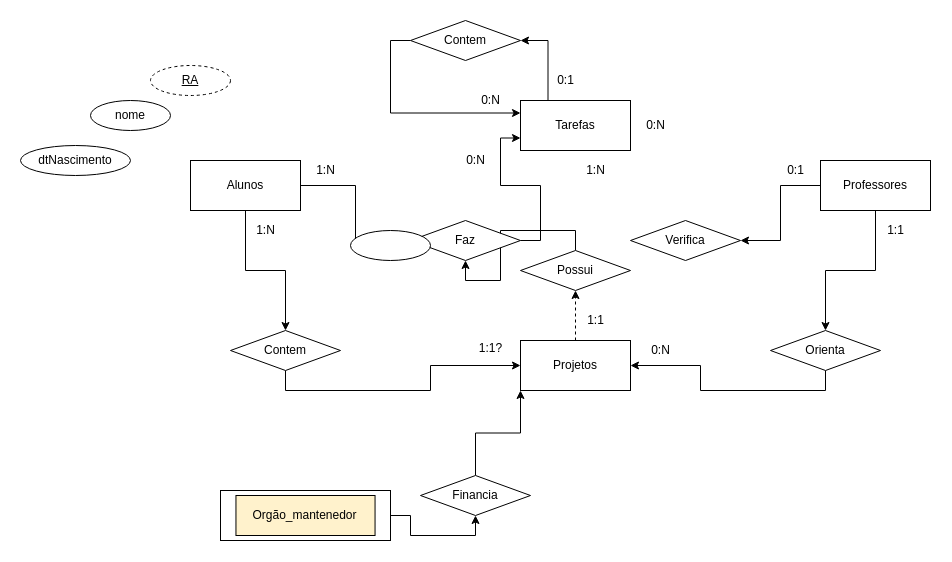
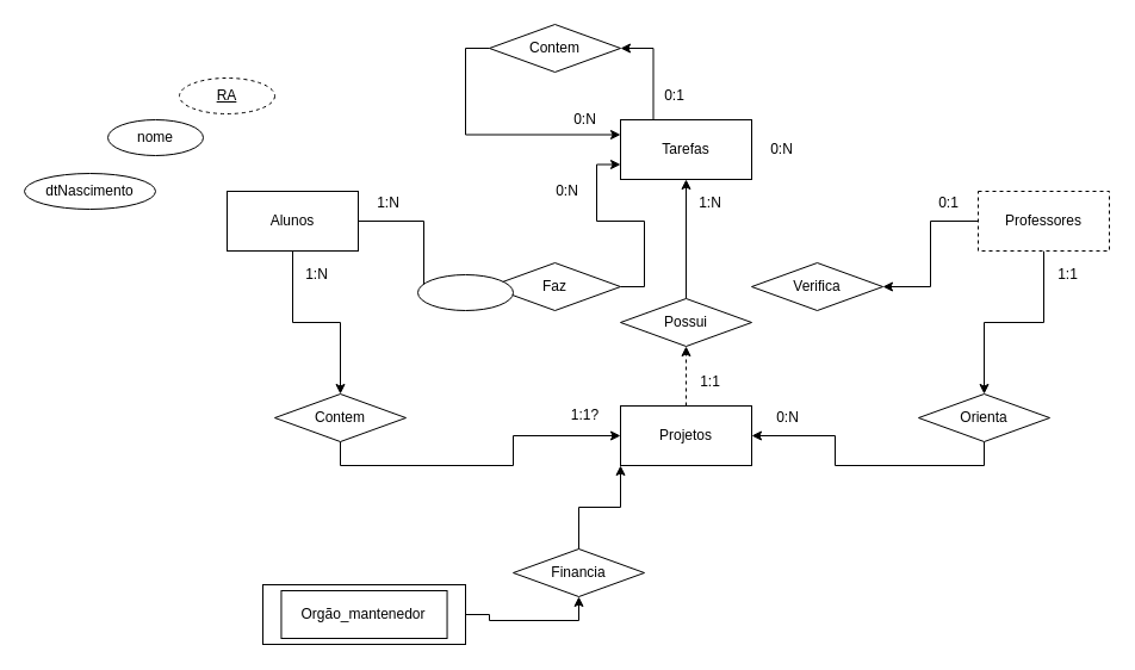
  <mxCell id="0" />
  <mxCell id="1" parent="0" />
  <mxCell id="2" style="edgeStyle=orthogonalEdgeStyle;rounded=0;orthogonalLoop=1;jettySize=auto;html=1;exitX=0.5;exitY=0;exitDx=0;exitDy=0;entryX=0.5;entryY=1;entryDx=0;entryDy=0;dashed=1;" parent="1" source="3" target="17" edge="1"><mxGeometry relative="1" as="geometry" /></mxCell>
  <mxCell id="3" value="Projetos" style="rounded=0;whiteSpace=wrap;html=1;" parent="1" vertex="1"><mxGeometry x="520" y="340" width="110" height="50" as="geometry" /></mxCell>
  <mxCell id="4" style="edgeStyle=orthogonalEdgeStyle;rounded=0;orthogonalLoop=1;jettySize=auto;html=1;exitX=0.5;exitY=1;exitDx=0;exitDy=0;entryX=0.5;entryY=0;entryDx=0;entryDy=0;" parent="1" source="6" target="15" edge="1"><mxGeometry relative="1" as="geometry"><mxPoint x="345" y="230" as="targetPoint" /></mxGeometry></mxCell>
  <mxCell id="5" style="edgeStyle=orthogonalEdgeStyle;rounded=0;orthogonalLoop=1;jettySize=auto;html=1;exitX=1;exitY=0.5;exitDx=0;exitDy=0;entryX=0;entryY=0.5;entryDx=0;entryDy=0;" parent="1" source="6" target="21" edge="1"><mxGeometry relative="1" as="geometry" /></mxCell>
  <mxCell id="6" value="Alunos" style="rounded=0;whiteSpace=wrap;html=1;" parent="1" vertex="1"><mxGeometry x="190" y="160" width="110" height="50" as="geometry" /></mxCell>
  <mxCell id="7" style="edgeStyle=orthogonalEdgeStyle;rounded=0;orthogonalLoop=1;jettySize=auto;html=1;exitX=0.5;exitY=1;exitDx=0;exitDy=0;entryX=0.5;entryY=0;entryDx=0;entryDy=0;" parent="1" source="9" target="13" edge="1"><mxGeometry relative="1" as="geometry"><mxPoint x="885" y="220" as="sourcePoint" /></mxGeometry></mxCell>
  <mxCell id="8" style="edgeStyle=orthogonalEdgeStyle;rounded=0;orthogonalLoop=1;jettySize=auto;html=1;exitX=0;exitY=0.5;exitDx=0;exitDy=0;entryX=1;entryY=0.5;entryDx=0;entryDy=0;" parent="1" source="9" target="22" edge="1"><mxGeometry relative="1" as="geometry" /></mxCell>
- <mxCell id="9" value="Professores" style="rounded=0;whiteSpace=wrap;html=1;" parent="1" vertex="1"><mxGeometry x="820" y="160" width="110" height="50" as="geometry" /></mxCell>
+ <mxCell id="9" value="Professores" style="rounded=0;whiteSpace=wrap;html=1;dashed=1;" parent="1" vertex="1"><mxGeometry x="820" y="160" width="110" height="50" as="geometry" /></mxCell>
  <mxCell id="10" value="" style="group" parent="1" vertex="1" connectable="0"><mxGeometry x="520" y="100" width="110" height="50" as="geometry" /></mxCell>
  <mxCell id="11" value="Tarefas" style="rounded=0;whiteSpace=wrap;html=1;" parent="10" vertex="1"><mxGeometry width="110" height="50" as="geometry" /></mxCell>
  <mxCell id="12" style="edgeStyle=orthogonalEdgeStyle;rounded=0;orthogonalLoop=1;jettySize=auto;html=1;exitX=0.5;exitY=1;exitDx=0;exitDy=0;entryX=1;entryY=0.5;entryDx=0;entryDy=0;" parent="1" source="13" target="3" edge="1"><mxGeometry relative="1" as="geometry" /></mxCell>
  <mxCell id="13" value="Orienta" style="rhombus;whiteSpace=wrap;html=1;" parent="1" vertex="1"><mxGeometry x="770" y="330" width="110" height="40" as="geometry" /></mxCell>
  <mxCell id="14" style="edgeStyle=orthogonalEdgeStyle;rounded=0;orthogonalLoop=1;jettySize=auto;html=1;exitX=0.5;exitY=1;exitDx=0;exitDy=0;entryX=0;entryY=0.5;entryDx=0;entryDy=0;" parent="1" source="15" target="3" edge="1"><mxGeometry relative="1" as="geometry" /></mxCell>
  <mxCell id="15" value="Contem" style="rhombus;whiteSpace=wrap;html=1;" parent="1" vertex="1"><mxGeometry x="230" y="330" width="110" height="40" as="geometry" /></mxCell>
- <mxCell id="16" style="edgeStyle=orthogonalEdgeStyle;rounded=0;orthogonalLoop=1;jettySize=auto;html=1;exitX=0.5;exitY=0;exitDx=0;exitDy=0;" parent="1" source="17" target="21" edge="1"><mxGeometry relative="1" as="geometry"><mxPoint x="575" y="170" as="targetPoint" /></mxGeometry></mxCell>
+ <mxCell id="16" style="edgeStyle=orthogonalEdgeStyle;rounded=0;orthogonalLoop=1;jettySize=auto;html=1;exitX=0.5;exitY=0;exitDx=0;exitDy=0;entryX=0.5;entryY=1;entryDx=0;entryDy=0;" parent="1" source="17" target="11" edge="1"><mxGeometry relative="1" as="geometry"><mxPoint x="575" y="170" as="targetPoint" /></mxGeometry></mxCell>
  <mxCell id="17" value="Possui" style="rhombus;whiteSpace=wrap;html=1;" parent="1" vertex="1"><mxGeometry x="520" y="250" width="110" height="40" as="geometry" /></mxCell>
  <mxCell id="18" style="edgeStyle=orthogonalEdgeStyle;rounded=0;orthogonalLoop=1;jettySize=auto;html=1;exitX=0;exitY=0.5;exitDx=0;exitDy=0;entryX=0;entryY=0.25;entryDx=0;entryDy=0;" parent="1" source="19" target="11" edge="1"><mxGeometry relative="1" as="geometry" /></mxCell>
  <mxCell id="19" value="Contem" style="rhombus;whiteSpace=wrap;html=1;" parent="1" vertex="1"><mxGeometry x="410" y="20" width="110" height="40" as="geometry" /></mxCell>
  <mxCell id="20" style="edgeStyle=orthogonalEdgeStyle;rounded=0;orthogonalLoop=1;jettySize=auto;html=1;exitX=1;exitY=0.5;exitDx=0;exitDy=0;entryX=0;entryY=0.75;entryDx=0;entryDy=0;" parent="1" source="21" target="11" edge="1"><mxGeometry relative="1" as="geometry"><mxPoint x="520" y="160" as="targetPoint" /></mxGeometry></mxCell>
  <mxCell id="21" value="Faz" style="rhombus;whiteSpace=wrap;html=1;" parent="1" vertex="1"><mxGeometry x="410" y="220" width="110" height="40" as="geometry" /></mxCell>
  <mxCell id="22" value="Verifica" style="rhombus;whiteSpace=wrap;html=1;" parent="1" vertex="1"><mxGeometry x="630" y="220" width="110" height="40" as="geometry" /></mxCell>
  <mxCell id="23" value="0:N" style="text;html=1;align=center;verticalAlign=middle;resizable=0;points=[];autosize=1;" parent="1" vertex="1"><mxGeometry x="645" y="340" width="30" height="20" as="geometry" /></mxCell>
  <mxCell id="24" value="1:1" style="text;html=1;align=center;verticalAlign=middle;resizable=0;points=[];autosize=1;" parent="1" vertex="1"><mxGeometry x="880" y="220" width="30" height="20" as="geometry" /></mxCell>
  <mxCell id="25" value="1:N" style="text;html=1;align=center;verticalAlign=middle;resizable=0;points=[];autosize=1;" parent="1" vertex="1"><mxGeometry x="580" y="160" width="30" height="20" as="geometry" /></mxCell>
  <mxCell id="26" value="1:1" style="text;html=1;align=center;verticalAlign=middle;resizable=0;points=[];autosize=1;" parent="1" vertex="1"><mxGeometry x="580" y="310" width="30" height="20" as="geometry" /></mxCell>
  <mxCell id="27" value="0:N" style="text;html=1;align=center;verticalAlign=middle;resizable=0;points=[];autosize=1;" parent="1" vertex="1"><mxGeometry x="640" y="115" width="30" height="20" as="geometry" /></mxCell>
  <mxCell id="28" value="0:1" style="text;html=1;align=center;verticalAlign=middle;resizable=0;points=[];autosize=1;" parent="1" vertex="1"><mxGeometry x="780" y="160" width="30" height="20" as="geometry" /></mxCell>
  <mxCell id="29" value="1:N" style="text;html=1;align=center;verticalAlign=middle;resizable=0;points=[];autosize=1;" parent="1" vertex="1"><mxGeometry x="250" y="220" width="30" height="20" as="geometry" /></mxCell>
  <mxCell id="30" value="1:1?" style="text;html=1;align=center;verticalAlign=middle;resizable=0;points=[];autosize=1;" parent="1" vertex="1"><mxGeometry x="470" y="338" width="40" height="20" as="geometry" /></mxCell>
  <mxCell id="31" value="0:N" style="text;html=1;align=center;verticalAlign=middle;resizable=0;points=[];autosize=1;" parent="1" vertex="1"><mxGeometry x="460" y="150" width="30" height="20" as="geometry" /></mxCell>
  <mxCell id="32" value="1:N" style="text;html=1;align=center;verticalAlign=middle;resizable=0;points=[];autosize=1;" parent="1" vertex="1"><mxGeometry x="310" y="160" width="30" height="20" as="geometry" /></mxCell>
  <mxCell id="33" value="0:N" style="text;html=1;align=center;verticalAlign=middle;resizable=0;points=[];autosize=1;" parent="1" vertex="1"><mxGeometry x="475" y="90" width="30" height="20" as="geometry" /></mxCell>
  <mxCell id="34" value="0:1" style="text;html=1;align=center;verticalAlign=middle;resizable=0;points=[];autosize=1;" parent="1" vertex="1"><mxGeometry x="550" y="70" width="30" height="20" as="geometry" /></mxCell>
  <mxCell id="35" style="edgeStyle=orthogonalEdgeStyle;rounded=0;orthogonalLoop=1;jettySize=auto;html=1;exitX=0.25;exitY=0;exitDx=0;exitDy=0;entryX=1;entryY=0.5;entryDx=0;entryDy=0;" parent="1" source="11" target="19" edge="1"><mxGeometry relative="1" as="geometry" /></mxCell>
  <mxCell id="36" value="&lt;u&gt;RA&lt;/u&gt;" style="ellipse;whiteSpace=wrap;html=1;dashed=1;" vertex="1" parent="1"><mxGeometry x="150" y="65" width="80" height="30" as="geometry" /></mxCell>
  <mxCell id="37" value="" style="group" vertex="1" connectable="0" parent="1"><mxGeometry x="220" y="490" width="170" height="50" as="geometry" /></mxCell>
  <mxCell id="38" value="" style="rounded=0;whiteSpace=wrap;html=1;" vertex="1" parent="37"><mxGeometry width="170" height="50" as="geometry" /></mxCell>
- <mxCell id="39" value="&lt;div style=&quot;text-align: justify&quot;&gt;Orgão_mantenedor&lt;/div&gt;" style="rounded=0;whiteSpace=wrap;html=1;fillColor=#fff2cc;" vertex="1" parent="37"><mxGeometry x="15.455" y="5" width="139.091" height="40" as="geometry" /></mxCell>
+ <mxCell id="39" value="&lt;div style=&quot;text-align: justify&quot;&gt;Orgão_mantenedor&lt;/div&gt;" style="rounded=0;whiteSpace=wrap;html=1;" vertex="1" parent="37"><mxGeometry x="15.455" y="5" width="139.091" height="40" as="geometry" /></mxCell>
  <mxCell id="40" style="edgeStyle=orthogonalEdgeStyle;rounded=0;orthogonalLoop=1;jettySize=auto;html=1;exitX=0.5;exitY=0;exitDx=0;exitDy=0;entryX=0;entryY=1;entryDx=0;entryDy=0;" edge="1" parent="1" source="41" target="3"><mxGeometry relative="1" as="geometry"><mxPoint x="575" y="410" as="targetPoint" /></mxGeometry></mxCell>
- <mxCell id="41" value="Financia" style="rhombus;whiteSpace=wrap;html=1;" vertex="1" parent="1"><mxGeometry x="420" y="475" width="110" height="40" as="geometry" /></mxCell>
+ <mxCell id="41" value="Financia" style="rhombus;whiteSpace=wrap;html=1;" vertex="1" parent="1"><mxGeometry x="430" y="460" width="110" height="40" as="geometry" /></mxCell>
  <mxCell id="42" style="edgeStyle=orthogonalEdgeStyle;rounded=0;orthogonalLoop=1;jettySize=auto;html=1;exitX=1;exitY=0.5;exitDx=0;exitDy=0;entryX=0.5;entryY=1;entryDx=0;entryDy=0;" edge="1" parent="1" source="38" target="41"><mxGeometry relative="1" as="geometry" /></mxCell>
  <mxCell id="43" value="" style="ellipse;whiteSpace=wrap;html=1;" vertex="1" parent="1"><mxGeometry x="350" y="230" width="80" height="30" as="geometry" /></mxCell>
  <mxCell id="44" value="nome" style="ellipse;whiteSpace=wrap;html=1;" vertex="1" parent="1"><mxGeometry x="90" y="100" width="80" height="30" as="geometry" /></mxCell>
  <mxCell id="45" value="dtNascimento" style="ellipse;whiteSpace=wrap;html=1;" vertex="1" parent="1"><mxGeometry x="20" y="145" width="110" height="30" as="geometry" /></mxCell>
